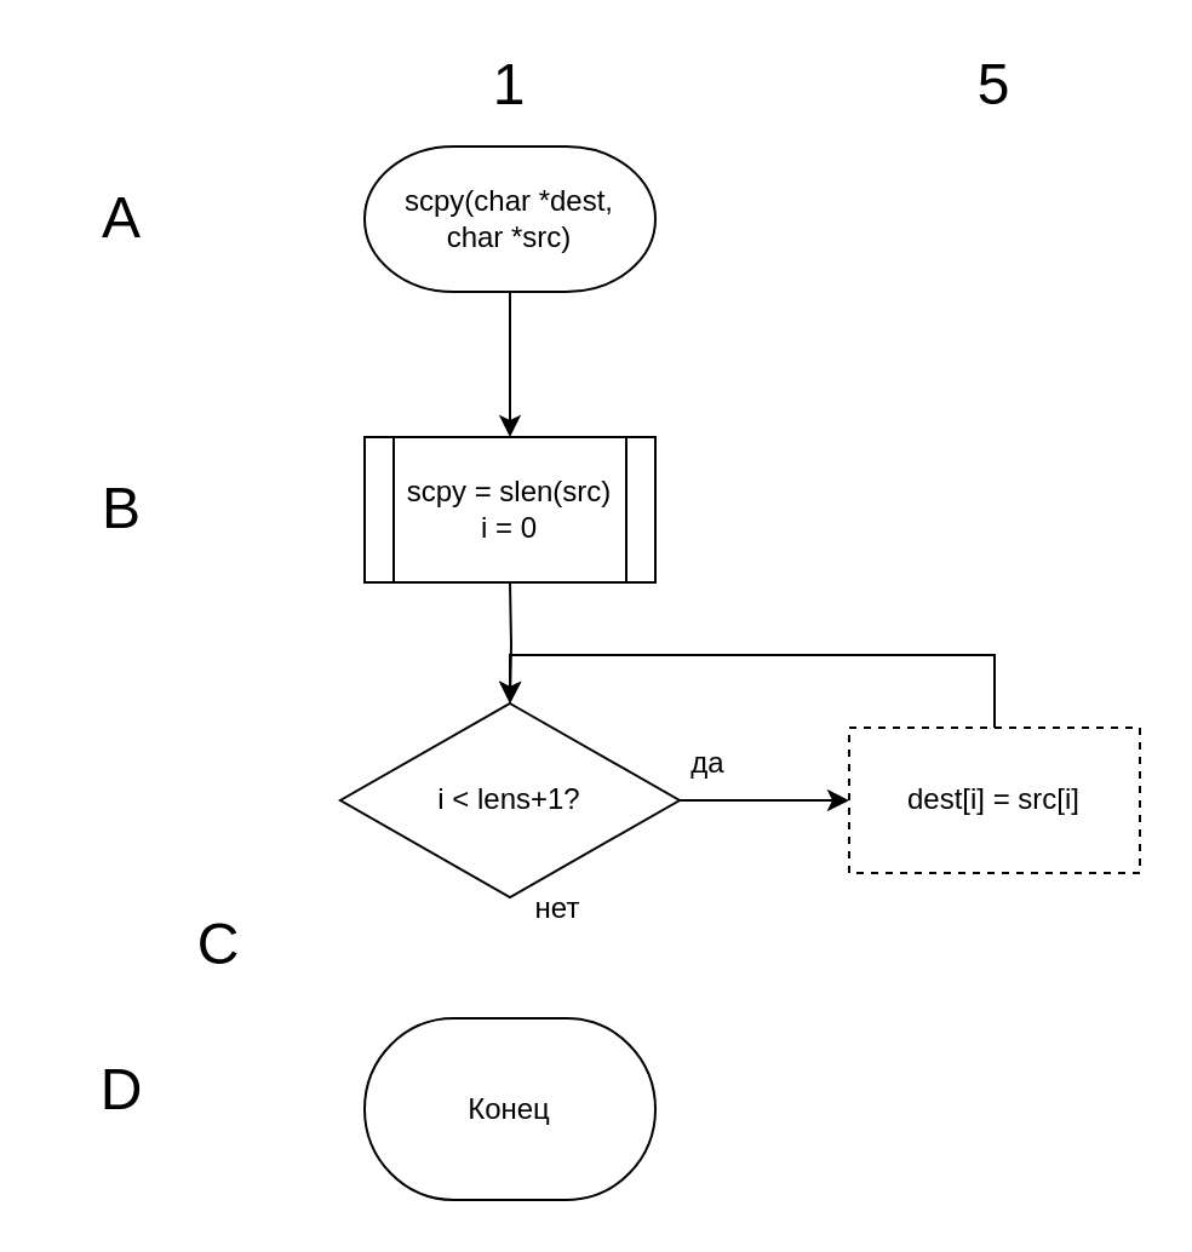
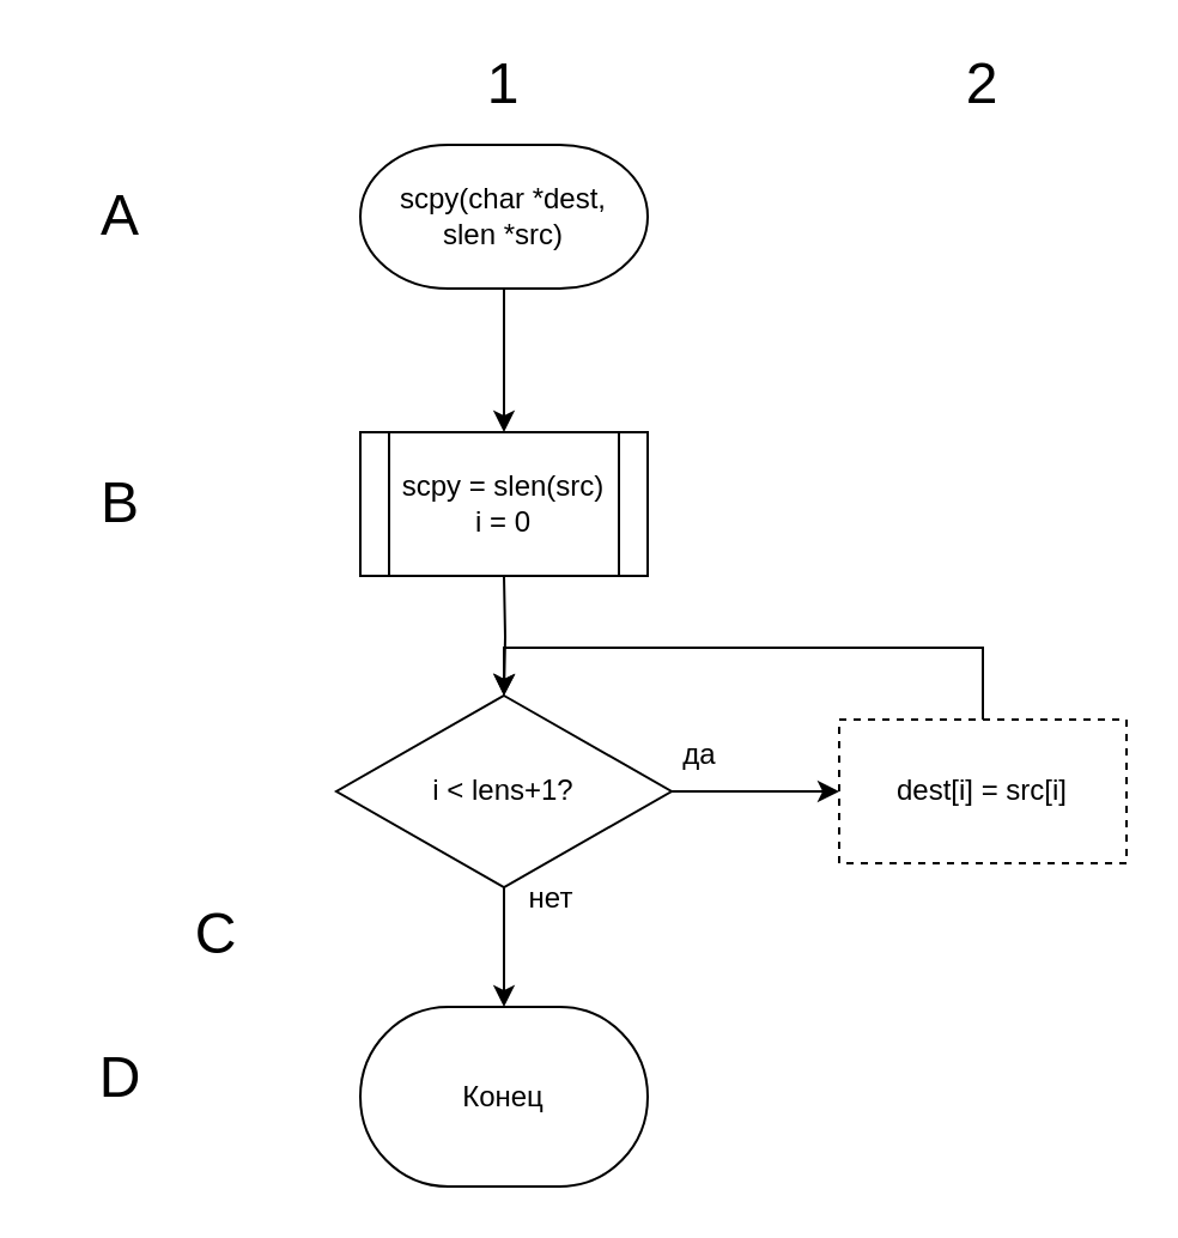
  <mxCell id="0" />
  <mxCell id="1" parent="0" />
  <mxCell id="2" value="" style="edgeStyle=orthogonalEdgeStyle;rounded=0;orthogonalLoop=1;jettySize=auto;html=1;" parent="1" source="3" edge="1"><mxGeometry relative="1" as="geometry"><mxPoint x="210" y="180" as="targetPoint" /></mxGeometry></mxCell>
- <mxCell id="3" value="scpy(char *dest,&lt;br&gt;char *src)" style="strokeWidth=1;html=1;shape=mxgraph.flowchart.terminator;whiteSpace=wrap;" parent="1" vertex="1"><mxGeometry x="150" y="60" width="120" height="60" as="geometry" /></mxCell>
+ <mxCell id="3" value="scpy(char *dest,&lt;br&gt;slen *src)" style="strokeWidth=1;html=1;shape=mxgraph.flowchart.terminator;whiteSpace=wrap;" parent="1" vertex="1"><mxGeometry x="150" y="60" width="120" height="60" as="geometry" /></mxCell>
  <mxCell id="4" value="" style="edgeStyle=orthogonalEdgeStyle;rounded=0;orthogonalLoop=1;jettySize=auto;html=1;" parent="1" target="6" edge="1"><mxGeometry relative="1" as="geometry"><mxPoint x="210" y="240" as="sourcePoint" /></mxGeometry></mxCell>
  <mxCell id="5" style="edgeStyle=orthogonalEdgeStyle;rounded=0;orthogonalLoop=1;jettySize=auto;html=1;" parent="1" source="6" target="16" edge="1"><mxGeometry relative="1" as="geometry" /></mxCell>
  <mxCell id="6" value="i &amp;lt; lens+1?" style="rhombus;whiteSpace=wrap;html=1;" parent="1" vertex="1"><mxGeometry x="140" y="290" width="140" height="80" as="geometry" /></mxCell>
  <mxCell id="7" value="да" style="text;html=1;strokeColor=none;fillColor=none;align=center;verticalAlign=middle;whiteSpace=wrap;rounded=0;" parent="1" vertex="1"><mxGeometry x="262" y="300" width="60" height="30" as="geometry" /></mxCell>
  <mxCell id="8" value="нет" style="text;html=1;strokeColor=none;fillColor=none;align=center;verticalAlign=middle;whiteSpace=wrap;rounded=0;" parent="1" vertex="1"><mxGeometry x="200" y="360" width="60" height="30" as="geometry" /></mxCell>
  <mxCell id="9" value="&lt;font style=&quot;font-size: 24px;&quot;&gt;1&lt;/font&gt;" style="text;html=1;strokeColor=none;fillColor=none;align=center;verticalAlign=middle;whiteSpace=wrap;rounded=0;" parent="1" vertex="1"><mxGeometry x="180" y="20" width="60" height="30" as="geometry" /></mxCell>
- <mxCell id="10" value="&lt;font style=&quot;font-size: 24px;&quot;&gt;5&lt;/font&gt;" style="text;html=1;strokeColor=none;fillColor=none;align=center;verticalAlign=middle;whiteSpace=wrap;rounded=0;" parent="1" vertex="1"><mxGeometry x="380" y="20" width="60" height="30" as="geometry" /></mxCell>
+ <mxCell id="10" value="&lt;font style=&quot;font-size: 24px;&quot;&gt;2&lt;/font&gt;" style="text;html=1;strokeColor=none;fillColor=none;align=center;verticalAlign=middle;whiteSpace=wrap;rounded=0;" parent="1" vertex="1"><mxGeometry x="380" y="20" width="60" height="30" as="geometry" /></mxCell>
  <mxCell id="11" value="&lt;font style=&quot;font-size: 24px;&quot;&gt;A&lt;/font&gt;" style="text;html=1;strokeColor=none;fillColor=none;align=center;verticalAlign=middle;whiteSpace=wrap;rounded=0;" parent="1" vertex="1"><mxGeometry x="20" y="75" width="60" height="30" as="geometry" /></mxCell>
  <mxCell id="12" value="&lt;font style=&quot;font-size: 24px;&quot;&gt;B&lt;/font&gt;" style="text;html=1;strokeColor=none;fillColor=none;align=center;verticalAlign=middle;whiteSpace=wrap;rounded=0;" parent="1" vertex="1"><mxGeometry x="20" y="195" width="60" height="30" as="geometry" /></mxCell>
  <mxCell id="13" value="&lt;font style=&quot;font-size: 24px;&quot;&gt;C&lt;/font&gt;" style="text;html=1;strokeColor=none;fillColor=none;align=center;verticalAlign=middle;whiteSpace=wrap;rounded=0;" parent="1" vertex="1"><mxGeometry x="60" y="375" width="60" height="30" as="geometry" /></mxCell>
  <mxCell id="14" value="&lt;font style=&quot;font-size: 24px;&quot;&gt;D&lt;/font&gt;" style="text;html=1;strokeColor=none;fillColor=none;align=center;verticalAlign=middle;whiteSpace=wrap;rounded=0;" parent="1" vertex="1"><mxGeometry x="20" y="435" width="60" height="30" as="geometry" /></mxCell>
  <mxCell id="15" style="edgeStyle=orthogonalEdgeStyle;rounded=0;orthogonalLoop=1;jettySize=auto;html=1;" parent="1" source="16" target="6" edge="1"><mxGeometry relative="1" as="geometry"><Array as="points"><mxPoint x="410" y="270" /><mxPoint x="210" y="270" /></Array></mxGeometry></mxCell>
  <mxCell id="16" value="dest[i] = src[i]" style="rounded=0;whiteSpace=wrap;html=1;dashed=1;" parent="1" vertex="1"><mxGeometry x="350" y="300" width="120" height="60" as="geometry" /></mxCell>
  <mxCell id="17" value="Конец" style="strokeWidth=1;html=1;shape=mxgraph.flowchart.terminator;whiteSpace=wrap;" parent="1" vertex="1"><mxGeometry x="150" y="420" width="120" height="75" as="geometry" /></mxCell>
+ <mxCell id="18" style="edgeStyle=orthogonalEdgeStyle;rounded=0;orthogonalLoop=1;jettySize=auto;html=1;entryX=0.5;entryY=0;entryDx=0;entryDy=0;entryPerimeter=0;" parent="1" source="6" target="17" edge="1"><mxGeometry relative="1" as="geometry" /></mxCell>
  <mxCell id="19" value="scpy = slen(src)&lt;br style=&quot;border-color: var(--border-color);&quot;&gt;i = 0" style="shape=process;whiteSpace=wrap;html=1;backgroundOutline=1;" vertex="1" parent="1"><mxGeometry x="150" y="180" width="120" height="60" as="geometry" /></mxCell>
